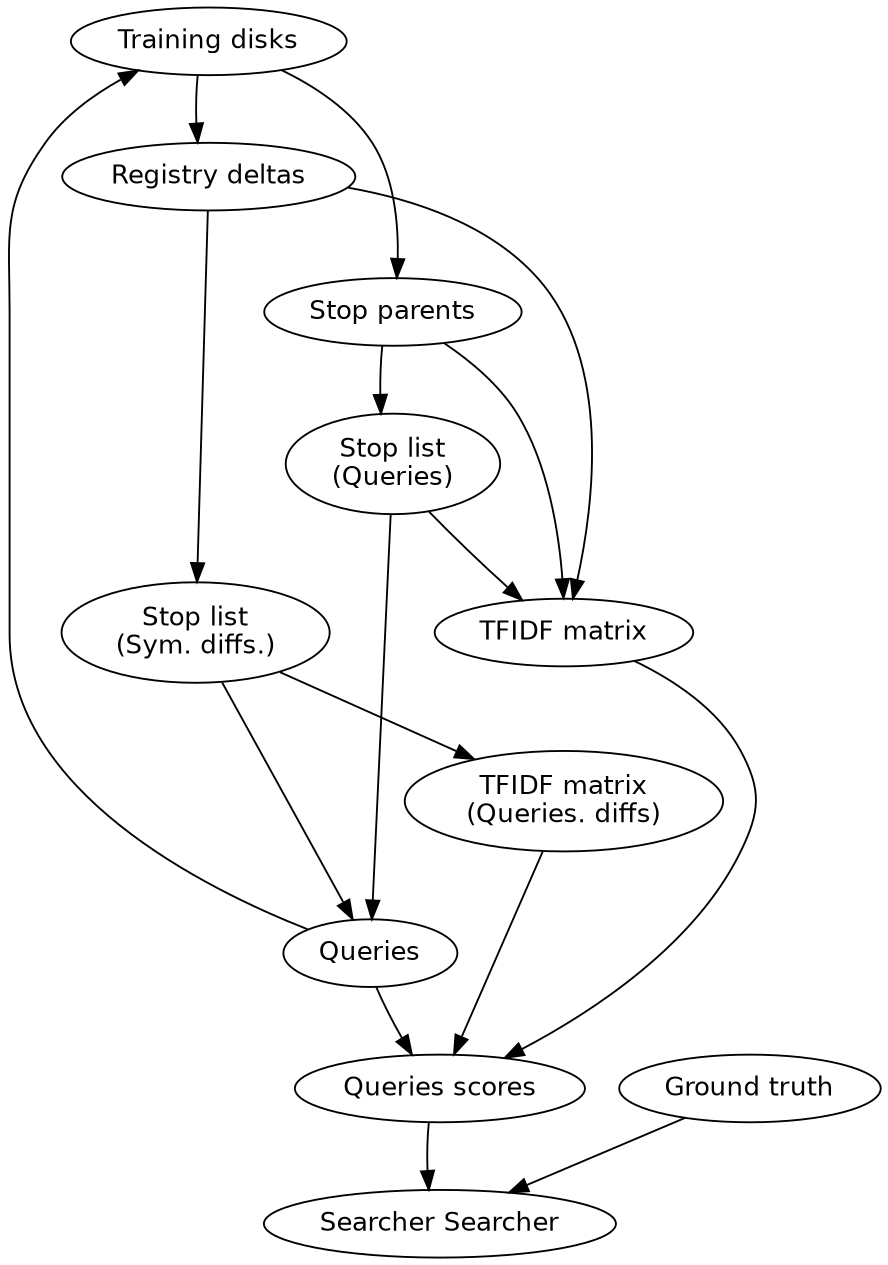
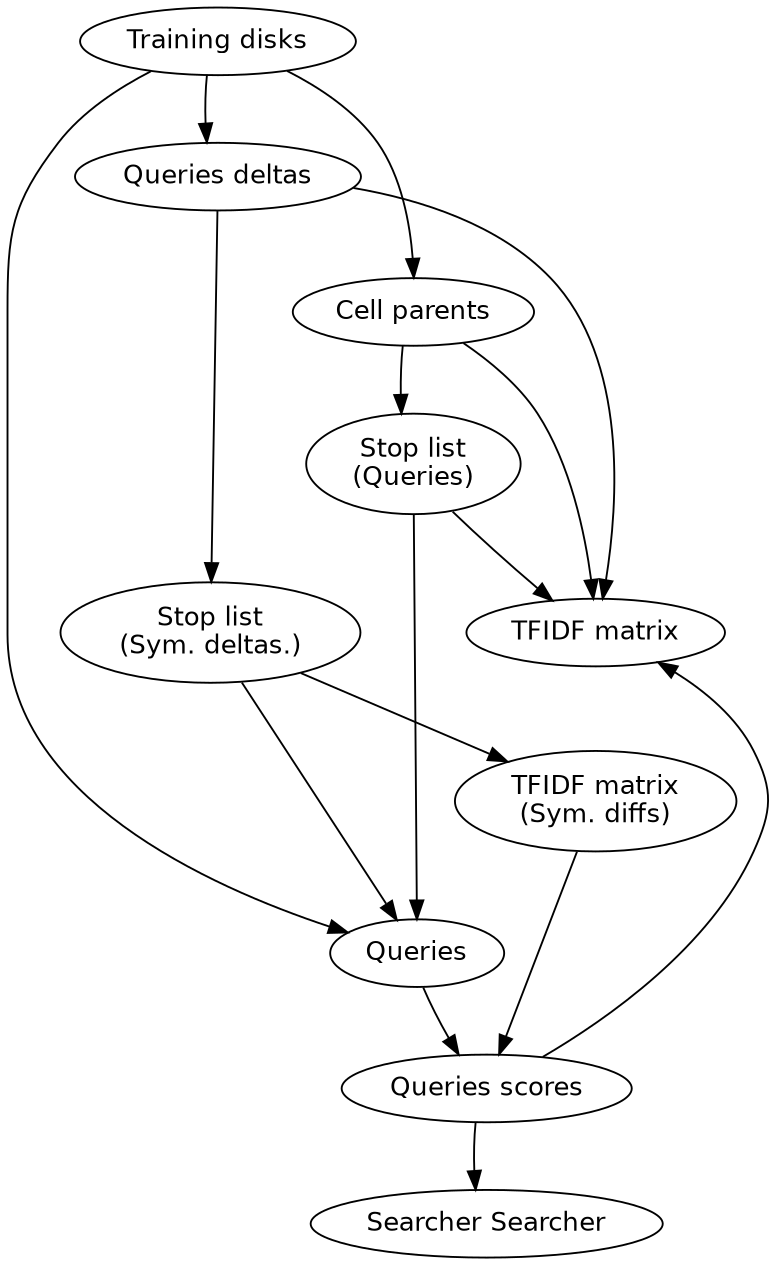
  digraph {
    fontname="DejaVu Sans"
    node [fontname="DejaVu Sans"]
    edge [fontname="DejaVu Sans"]
    n1 [label="Training disks"]
-   n2 [label="Registry deltas"]
-   n3 [label="Stop parents"]
+   n2 [label="Queries deltas"]
+   n3 [label="Cell parents"]
    n4 [label=Queries]
    n5 [label="TFIDF matrix"]
-   n6 [label="Stop list\n(Sym. diffs.)"]
+   n6 [label="Stop list\n(Sym. deltas.)"]
    n7 [label="Stop list\n(Queries)"]
    n8 [label="Queries scores"]
-   n9 [label="TFIDF matrix\n(Queries. diffs)"]
-   n10 [label="Ground truth"]
+   n9 [label="TFIDF matrix\n(Sym. diffs)"]
    n11 [label="Searcher Searcher"]
    n1 -> n2
    n1 -> n2 [style=invis]
    n1 -> n3
-   n4 -> n1
+   n1 -> n4
    n2 -> n3 [style=invis]
    n2 -> n5
    n2 -> n6
    n3 -> n5
    n3 -> n7
    n3 -> n7 [style=invis]
    n4 -> n8
    n4 -> n8 [style=invis]
-   n5 -> n8
+   n8 -> n5
    n5 -> n9 [style=invis]
    n6 -> n4
    n6 -> n9
    n7 -> n4
    n7 -> n5
    n7 -> n5 [style=invis]
    n8 -> n11
    n8 -> n11 [style=invis]
    n9 -> n4 [style=invis]
    n9 -> n8
-   n10 -> n11
  }
